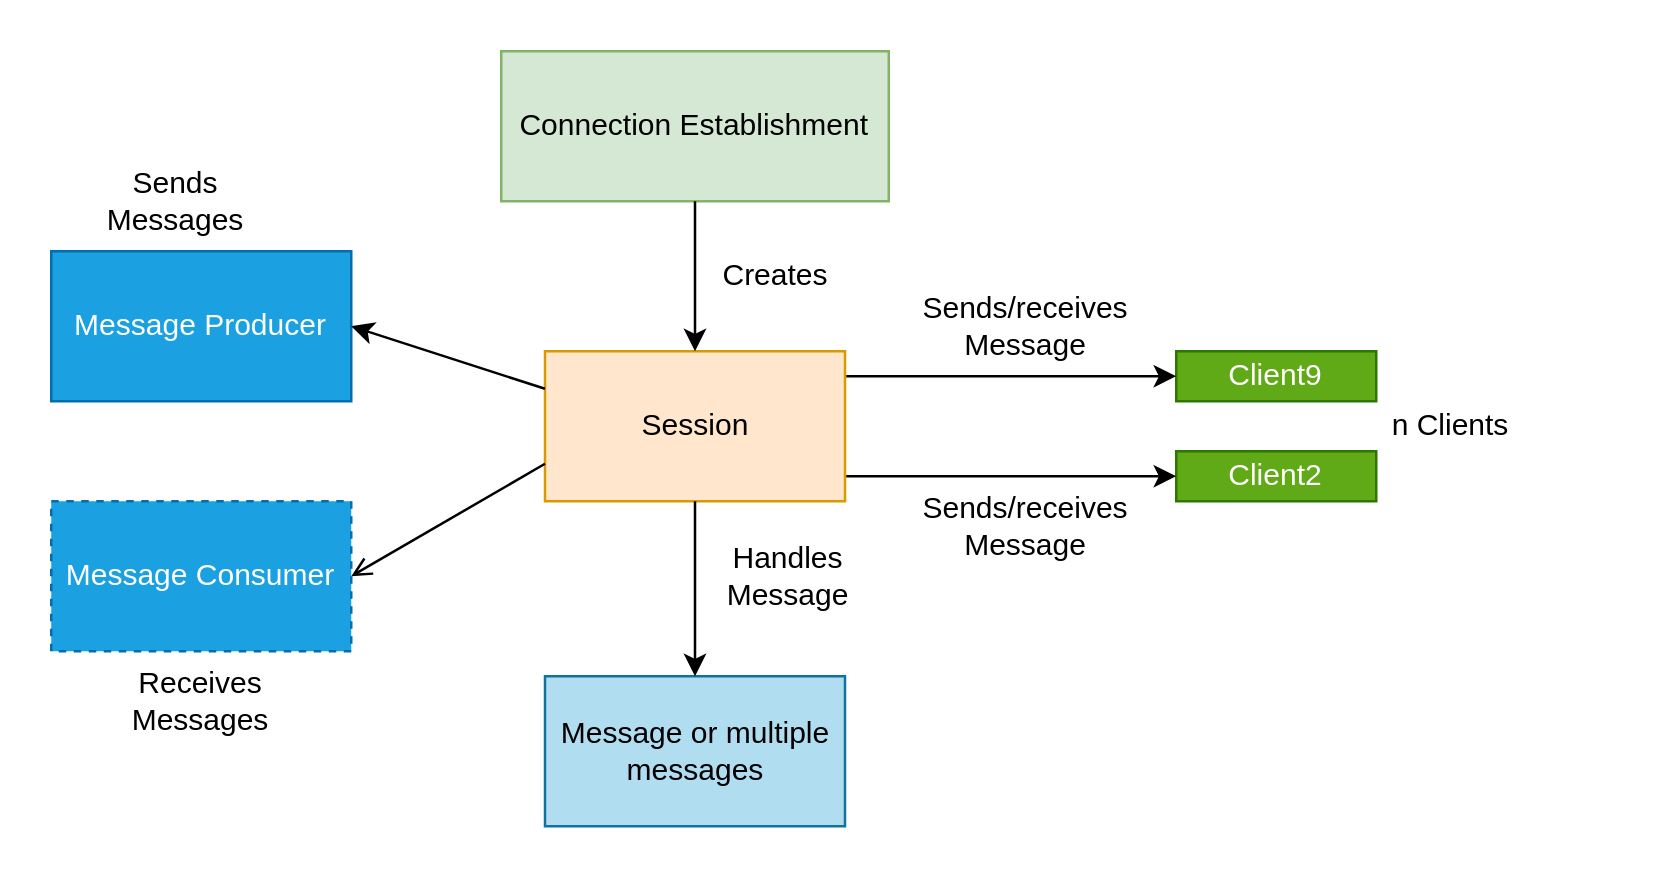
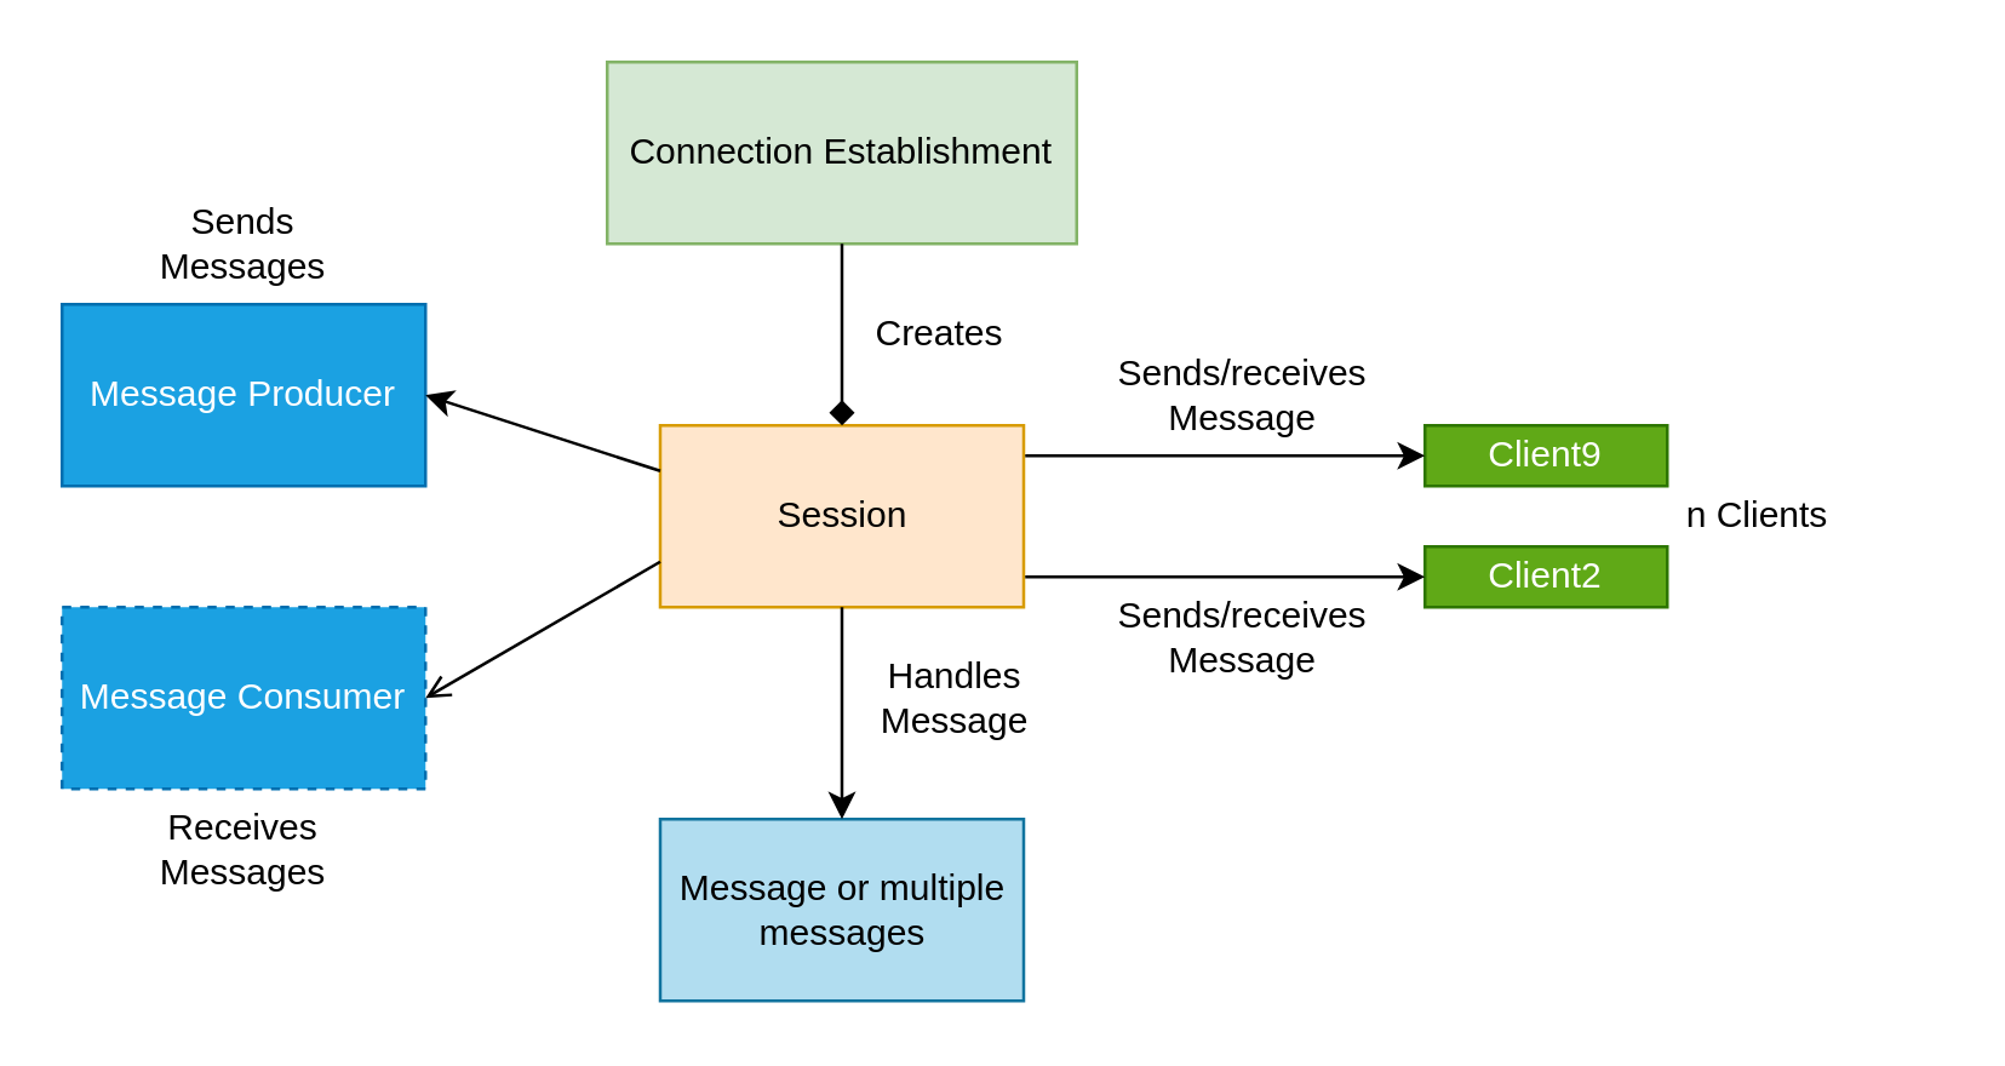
  <mxCell id="0" />
  <mxCell id="1" parent="0" />
  <mxCell id="2" value="Connection Establishment" style="rounded=0;whiteSpace=wrap;html=1;fillColor=#d5e8d4;strokeColor=#82b366;" vertex="1" parent="1"><mxGeometry x="200" y="20" width="155" height="60" as="geometry" /></mxCell>
  <mxCell id="3" value="Session" style="rounded=0;whiteSpace=wrap;html=1;fillColor=#ffe6cc;strokeColor=#d79b00;" vertex="1" parent="1"><mxGeometry x="217.5" y="140" width="120" height="60" as="geometry" /></mxCell>
  <mxCell id="4" value="Client9" style="rounded=0;whiteSpace=wrap;html=1;fillColor=#60a917;strokeColor=#2D7600;fontColor=#ffffff;" vertex="1" parent="1"><mxGeometry x="470" y="140" width="80" height="20" as="geometry" /></mxCell>
  <mxCell id="5" value="Client2" style="rounded=0;whiteSpace=wrap;html=1;fillColor=#60a917;strokeColor=#2D7600;fontColor=#ffffff;" vertex="1" parent="1"><mxGeometry x="470" y="180" width="80" height="20" as="geometry" /></mxCell>
  <mxCell id="6" value="n Clients" style="text;html=1;strokeColor=none;fillColor=none;align=center;verticalAlign=middle;whiteSpace=wrap;rounded=0;" vertex="1" parent="1"><mxGeometry x="520" y="160" width="120" height="20" as="geometry" /></mxCell>
  <mxCell id="7" value="" style="endArrow=classic;html=1;entryX=0;entryY=0.5;entryDx=0;entryDy=0;" edge="1" parent="1" target="4"><mxGeometry width="50" height="50" relative="1" as="geometry"><mxPoint x="338" y="150" as="sourcePoint" /><mxPoint x="420" y="160" as="targetPoint" /></mxGeometry></mxCell>
  <mxCell id="8" value="" style="endArrow=classic;html=1;entryX=0;entryY=0.5;entryDx=0;entryDy=0;" edge="1" parent="1" target="5"><mxGeometry width="50" height="50" relative="1" as="geometry"><mxPoint x="338" y="190" as="sourcePoint" /><mxPoint x="420" y="160" as="targetPoint" /></mxGeometry></mxCell>
  <mxCell id="9" value="Message or multiple messages" style="rounded=0;whiteSpace=wrap;html=1;fillColor=#b1ddf0;strokeColor=#10739e;" vertex="1" parent="1"><mxGeometry x="217.5" y="270" width="120" height="60" as="geometry" /></mxCell>
- <mxCell id="10" value="" style="endArrow=classic;html=1;exitX=0.5;exitY=1;exitDx=0;exitDy=0;entryX=0.5;entryY=0;entryDx=0;entryDy=0;" edge="1" parent="1" source="2" target="3"><mxGeometry width="50" height="50" relative="1" as="geometry"><mxPoint x="370" y="200" as="sourcePoint" /><mxPoint x="420" y="150" as="targetPoint" /></mxGeometry></mxCell>
+ <mxCell id="10" value="" style="endArrow=diamond;html=1;exitX=0.5;exitY=1;exitDx=0;exitDy=0;entryX=0.5;entryY=0;entryDx=0;entryDy=0;" edge="1" parent="1" source="2" target="3"><mxGeometry width="50" height="50" relative="1" as="geometry"><mxPoint x="370" y="200" as="sourcePoint" /><mxPoint x="420" y="150" as="targetPoint" /></mxGeometry></mxCell>
  <mxCell id="11" value="" style="endArrow=classic;html=1;exitX=0.5;exitY=1;exitDx=0;exitDy=0;entryX=0.5;entryY=0;entryDx=0;entryDy=0;" edge="1" parent="1" source="3" target="9"><mxGeometry width="50" height="50" relative="1" as="geometry"><mxPoint x="370" y="200" as="sourcePoint" /><mxPoint x="420" y="150" as="targetPoint" /></mxGeometry></mxCell>
  <mxCell id="12" value="Message Producer" style="rounded=0;whiteSpace=wrap;html=1;fillColor=#1ba1e2;strokeColor=#006EAF;fontColor=#ffffff;" vertex="1" parent="1"><mxGeometry x="20" y="100" width="120" height="60" as="geometry" /></mxCell>
  <mxCell id="13" value="Message Consumer" style="rounded=0;whiteSpace=wrap;html=1;fillColor=#1ba1e2;strokeColor=#006EAF;fontColor=#ffffff;dashed=1;" vertex="1" parent="1"><mxGeometry x="20" y="200" width="120" height="60" as="geometry" /></mxCell>
  <mxCell id="14" value="" style="endArrow=classic;html=1;exitX=0;exitY=0.25;exitDx=0;exitDy=0;entryX=1;entryY=0.5;entryDx=0;entryDy=0;" edge="1" parent="1" source="3" target="12"><mxGeometry width="50" height="50" relative="1" as="geometry"><mxPoint x="150" y="220" as="sourcePoint" /><mxPoint x="200" y="170" as="targetPoint" /></mxGeometry></mxCell>
  <mxCell id="15" value="" style="endArrow=open;html=1;exitX=0;exitY=0.75;exitDx=0;exitDy=0;entryX=1;entryY=0.5;entryDx=0;entryDy=0;" edge="1" parent="1" source="3" target="13"><mxGeometry width="50" height="50" relative="1" as="geometry"><mxPoint x="150" y="220" as="sourcePoint" /><mxPoint x="200" y="170" as="targetPoint" /></mxGeometry></mxCell>
  <mxCell id="16" value="Sends/receives Message" style="text;html=1;strokeColor=none;fillColor=none;align=center;verticalAlign=middle;whiteSpace=wrap;rounded=0;" vertex="1" parent="1"><mxGeometry x="390" y="120" width="40" height="20" as="geometry" /></mxCell>
  <mxCell id="17" value="Sends/receives Message" style="text;html=1;strokeColor=none;fillColor=none;align=center;verticalAlign=middle;whiteSpace=wrap;rounded=0;" vertex="1" parent="1"><mxGeometry x="390" y="200" width="40" height="20" as="geometry" /></mxCell>
  <mxCell id="18" value="Creates" style="text;html=1;strokeColor=none;fillColor=none;align=center;verticalAlign=middle;whiteSpace=wrap;rounded=0;" vertex="1" parent="1"><mxGeometry x="290" y="100" width="40" height="20" as="geometry" /></mxCell>
  <mxCell id="19" value="Handles Message" style="text;html=1;strokeColor=none;fillColor=none;align=center;verticalAlign=middle;whiteSpace=wrap;rounded=0;" vertex="1" parent="1"><mxGeometry x="295" y="220" width="40" height="20" as="geometry" /></mxCell>
- <mxCell id="20" value="Sends Messages" style="text;html=1;strokeColor=none;fillColor=none;align=center;verticalAlign=middle;whiteSpace=wrap;rounded=0;" vertex="1" parent="1"><mxGeometry x="50" y="70" width="40" height="20" as="geometry" /></mxCell>
+ <mxCell id="20" value="Sends Messages" style="text;html=1;strokeColor=none;fillColor=none;align=center;verticalAlign=middle;whiteSpace=wrap;rounded=0;" vertex="1" parent="1"><mxGeometry x="60" y="70" width="40" height="20" as="geometry" /></mxCell>
  <mxCell id="21" value="Receives Messages" style="text;html=1;strokeColor=none;fillColor=none;align=center;verticalAlign=middle;whiteSpace=wrap;rounded=0;" vertex="1" parent="1"><mxGeometry x="60" y="270" width="40" height="20" as="geometry" /></mxCell>
